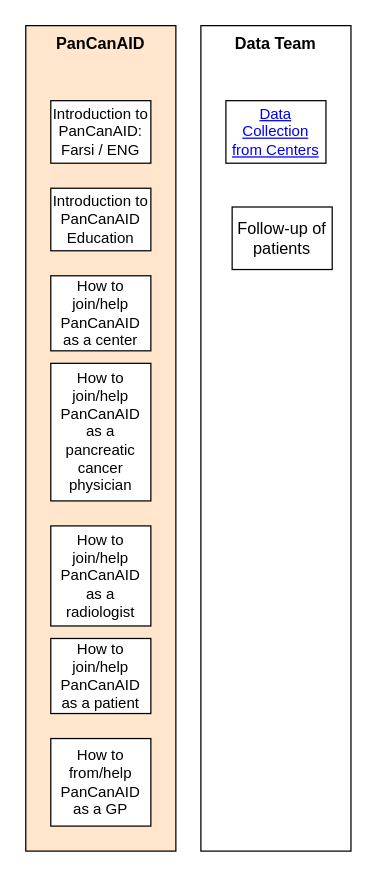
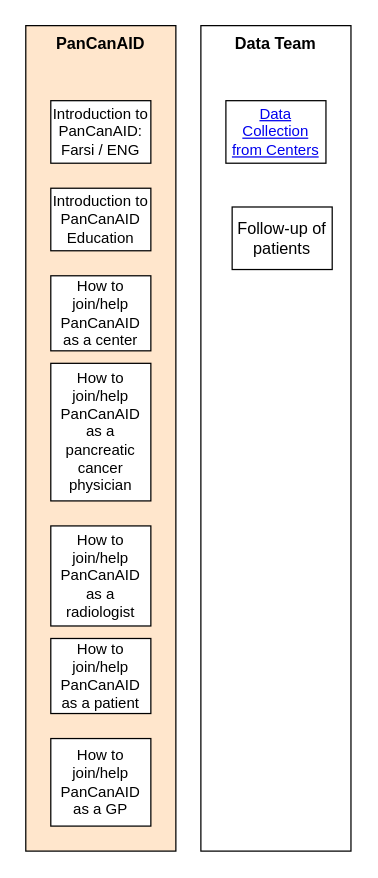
  <mxCell id="0" />
  <mxCell id="1" parent="0" />
  <mxCell id="2" value="&lt;b&gt;&lt;font style=&quot;font-size: 13px;&quot;&gt;PanCanAID&lt;/font&gt;&lt;/b&gt;" style="rounded=0;whiteSpace=wrap;html=1;verticalAlign=top;fillColor=#ffe6cc;" vertex="1" parent="1"><mxGeometry x="20" y="20" width="120" height="660" as="geometry" /></mxCell>
  <mxCell id="3" value="Introduction to PanCanAID: Farsi / ENG" style="rounded=0;whiteSpace=wrap;html=1;" vertex="1" parent="1"><mxGeometry x="40" y="80" width="80" height="50" as="geometry" /></mxCell>
  <mxCell id="4" value="Introduction to PanCanAID Education" style="rounded=0;whiteSpace=wrap;html=1;" vertex="1" parent="1"><mxGeometry x="40" y="150" width="80" height="50" as="geometry" /></mxCell>
  <mxCell id="5" value="How to join/help PanCanAID as a center" style="rounded=0;whiteSpace=wrap;html=1;" vertex="1" parent="1"><mxGeometry x="40" y="220" width="80" height="60" as="geometry" /></mxCell>
  <mxCell id="6" value="How to join/help PanCanAID as a pancreatic cancer physician" style="rounded=0;whiteSpace=wrap;html=1;" vertex="1" parent="1"><mxGeometry x="40" y="290" width="80" height="110" as="geometry" /></mxCell>
  <mxCell id="7" value="How to join/help PanCanAID as a patient" style="rounded=0;whiteSpace=wrap;html=1;" vertex="1" parent="1"><mxGeometry x="40" y="510" width="80" height="60" as="geometry" /></mxCell>
  <mxCell id="8" value="How to join/help PanCanAID as a radiologist" style="rounded=0;whiteSpace=wrap;html=1;" vertex="1" parent="1"><mxGeometry x="40" y="420" width="80" height="80" as="geometry" /></mxCell>
- <mxCell id="9" value="How to from/help PanCanAID as a GP" style="rounded=0;whiteSpace=wrap;html=1;" vertex="1" parent="1"><mxGeometry x="40" y="590" width="80" height="70" as="geometry" /></mxCell>
+ <mxCell id="9" value="How to join/help PanCanAID as a GP" style="rounded=0;whiteSpace=wrap;html=1;" vertex="1" parent="1"><mxGeometry x="40" y="590" width="80" height="70" as="geometry" /></mxCell>
  <mxCell id="10" value="&lt;b&gt;&lt;font style=&quot;font-size: 13px;&quot;&gt;Data Team&lt;/font&gt;&lt;/b&gt;" style="rounded=0;whiteSpace=wrap;html=1;verticalAlign=top;" vertex="1" parent="1"><mxGeometry x="160" y="20" width="120" height="660" as="geometry" /></mxCell>
  <mxCell id="11" value="&lt;a href=&quot;https://youtu.be/iRXhPDwG-nI&quot;&gt;Data Collection from Centers&lt;/a&gt;" style="rounded=0;whiteSpace=wrap;html=1;" vertex="1" parent="1"><mxGeometry x="180" y="80" width="80" height="50" as="geometry" /></mxCell>
  <mxCell id="12" value="&lt;span style=&quot;font-size: 13px; text-align: left;&quot;&gt;Follow-up of patients&lt;/span&gt;" style="rounded=0;whiteSpace=wrap;html=1;" vertex="1" parent="1"><mxGeometry x="185" y="165" width="80" height="50" as="geometry" /></mxCell>
